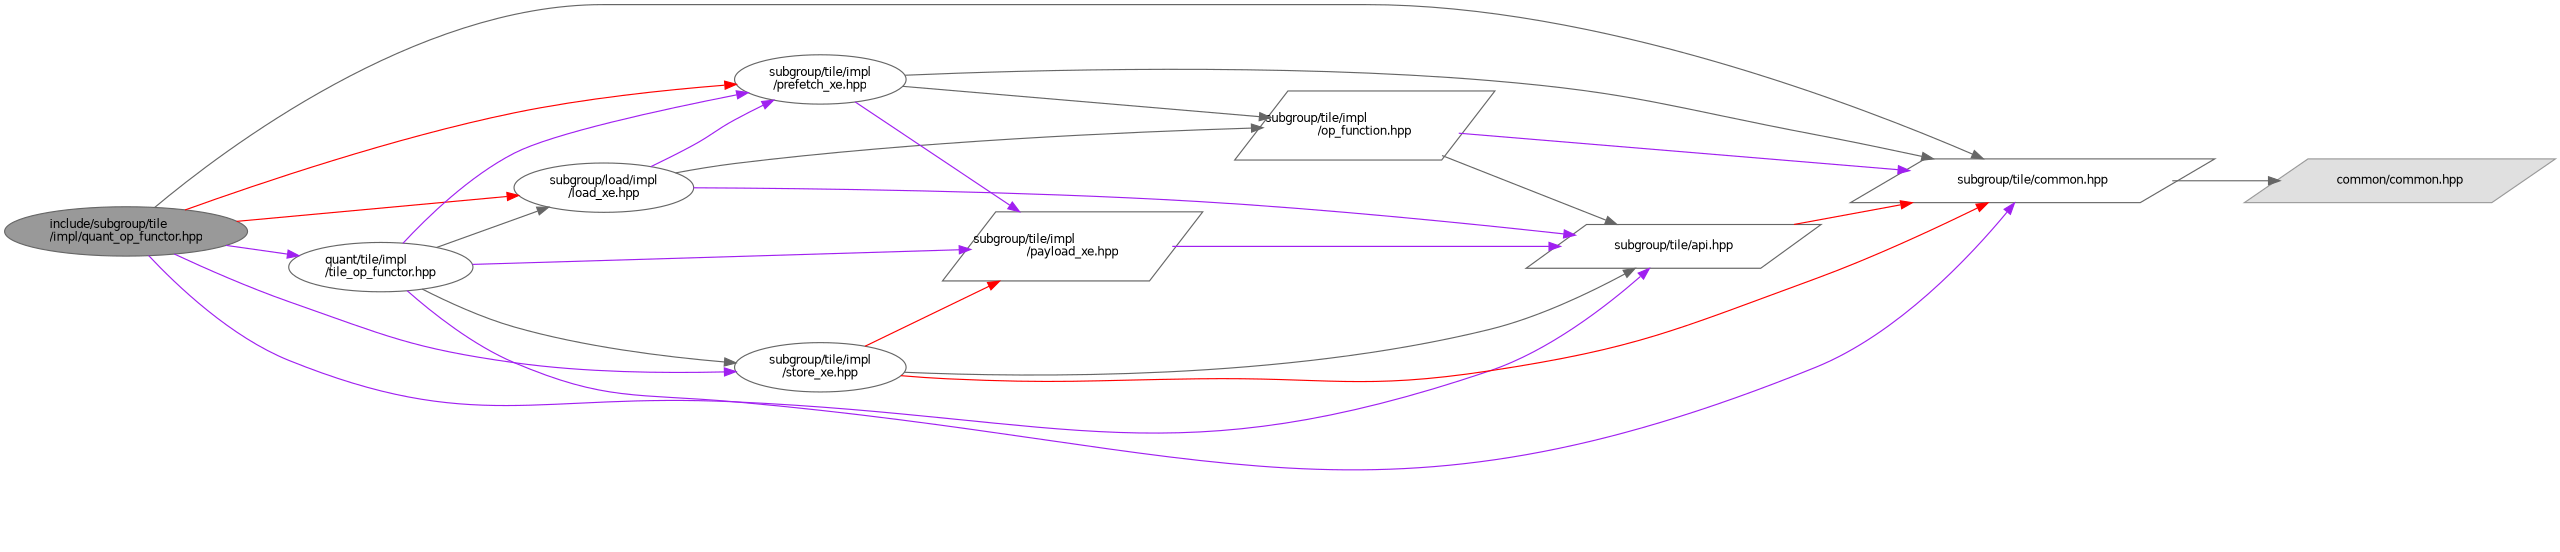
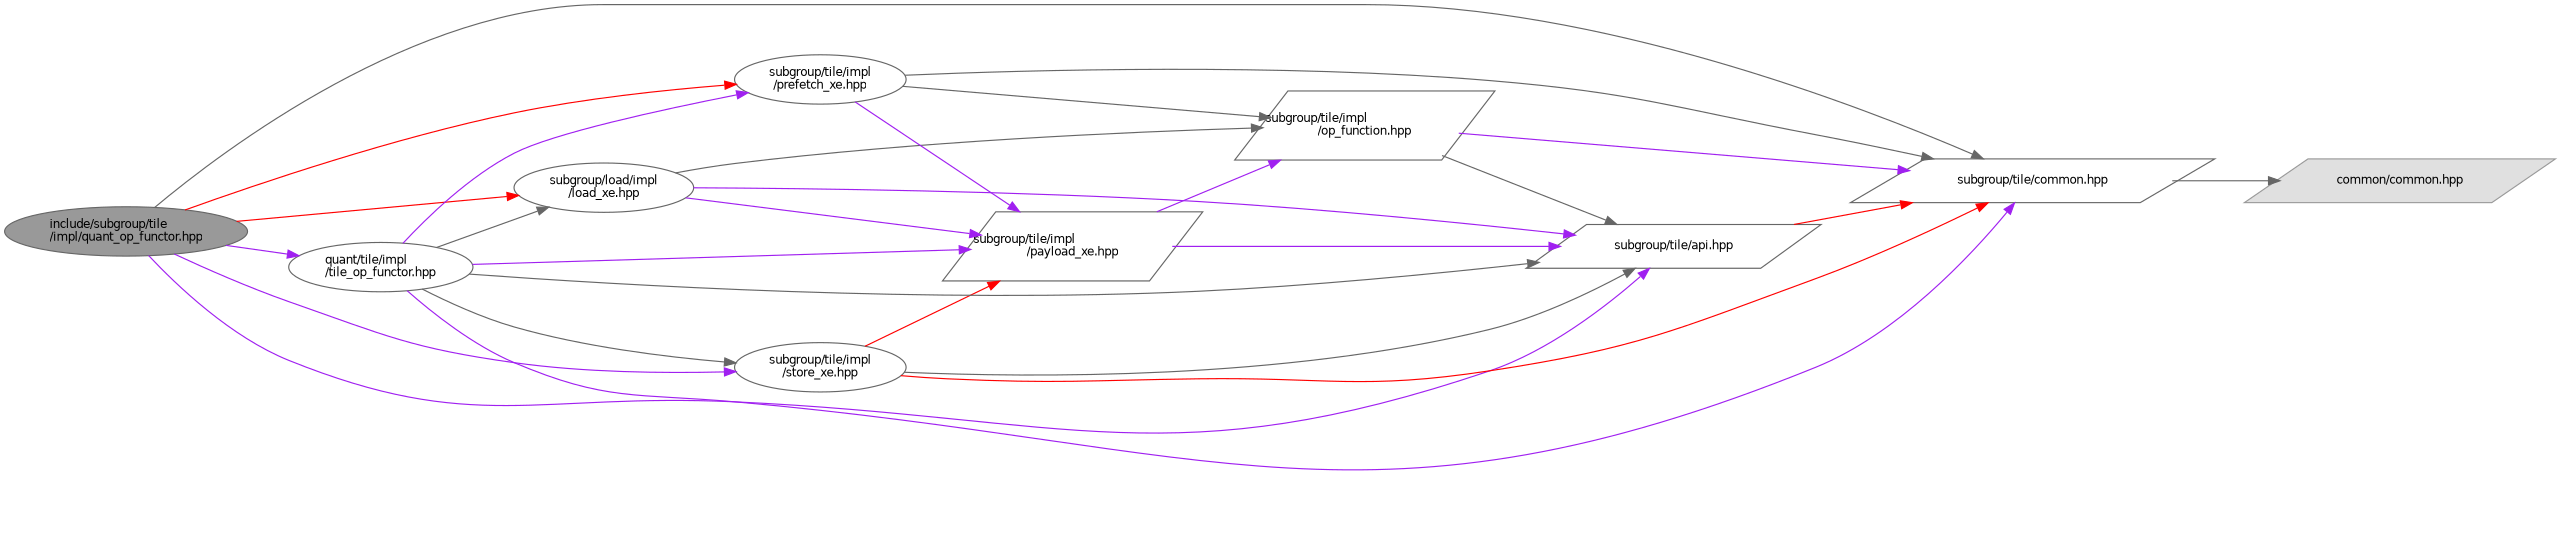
  digraph {
    rankdir=LR
    node [color=grey40 fillcolor=white fontname=Helvetica fontsize=10 shape=ellipse style=filled]
    edge [color=purple fontname=Helvetica fontsize=10 labelfontname=Helvetica labelfontsize=10 style=solid]
    n1 [color=gray40 fillcolor=grey60 fontcolor=black height=0.2 label="include/subgroup/tile\l/impl/quant_op_functor.hpp" width=0.4]
    n2 [height=0.2 label="subgroup/tile/api.hpp" shape=parallelogram width=0.4]
    n3 [height=0.2 label="subgroup/tile/common.hpp" shape=parallelogram width=0.4]
    n4 [height=0.2 label="subgroup/load/impl\l/load_xe.hpp" width=0.4]
    n5 [height=0.2 label="subgroup/tile/impl\l/prefetch_xe.hpp" width=0.4]
    n6 [height=0.2 label="subgroup/tile/impl\l/store_xe.hpp" width=0.4]
    n7 [height=0.2 label="quant/tile/impl\l/tile_op_functor.hpp" width=0.4]
    n8 [color=grey60 fillcolor="#E0E0E0" height=0.2 label="common/common.hpp" shape=parallelogram width=0.4]
    n9 [height=0.2 label="subgroup/tile/impl\l/payload_xe.hpp" shape=parallelogram width=0.4]
    n10 [height=0.2 label="subgroup/tile/impl\l/op_function.hpp" shape=parallelogram width=0.4]
    n1 -> n2
    n1 -> n3 [color=gray40]
    n1 -> n4 [color=red]
    n1 -> n5 [color=red]
    n1 -> n6
    n1 -> n7
    n2 -> n3 [color=red]
    n3 -> n8 [color=gray40]
    n4 -> n2
-   n4 -> n5
+   n4 -> n9
    n4 -> n10 [color=gray40]
    n5 -> n3 [color=gray40]
    n5 -> n9
    n5 -> n10 [color=gray40]
    n6 -> n2 [color=gray40]
    n6 -> n3 [color=red]
    n6 -> n9 [color=red]
+   n7 -> n2 [color=gray40]
    n7 -> n3
    n7 -> n4 [color=gray40]
    n7 -> n5
    n7 -> n6 [color=gray40]
    n7 -> n9
    n9 -> n2
+   n9 -> n10
    n10 -> n2 [color=gray40]
    n10 -> n3
  }
